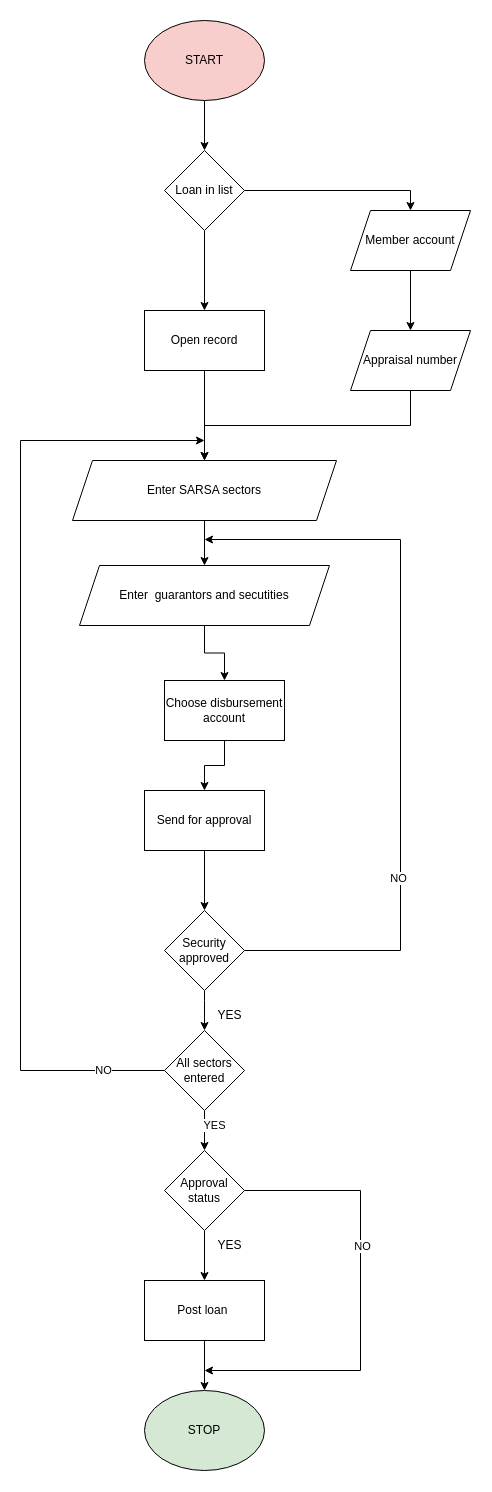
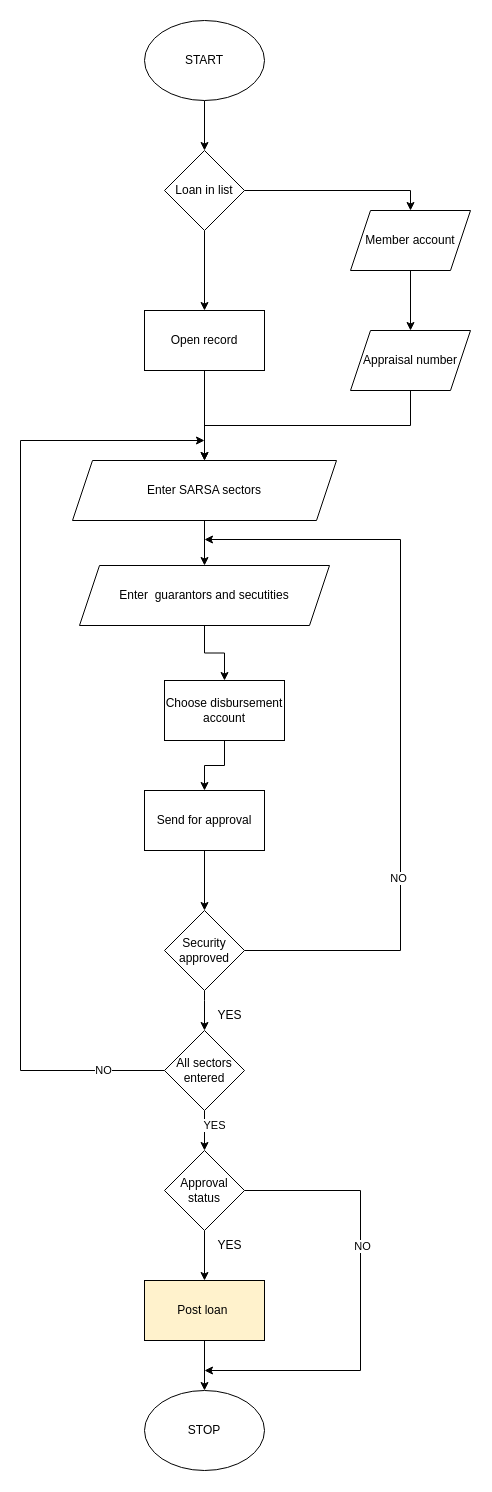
  <mxCell id="0" />
  <mxCell id="1" parent="0" />
  <mxCell id="2" style="edgeStyle=orthogonalEdgeStyle;rounded=0;orthogonalLoop=1;jettySize=auto;html=1;exitX=0.5;exitY=1;exitDx=0;exitDy=0;entryX=0.5;entryY=0;entryDx=0;entryDy=0;" edge="1" parent="1" source="3" target="6"><mxGeometry relative="1" as="geometry" /></mxCell>
- <mxCell id="3" value="START" style="ellipse;whiteSpace=wrap;html=1;fillColor=#f8cecc;" vertex="1" parent="1"><mxGeometry x="144" y="20" width="120" height="80" as="geometry" /></mxCell>
+ <mxCell id="3" value="START" style="ellipse;whiteSpace=wrap;html=1;" vertex="1" parent="1"><mxGeometry x="144" y="20" width="120" height="80" as="geometry" /></mxCell>
  <mxCell id="4" style="edgeStyle=orthogonalEdgeStyle;rounded=0;orthogonalLoop=1;jettySize=auto;html=1;exitX=1;exitY=0.5;exitDx=0;exitDy=0;entryX=0.5;entryY=0;entryDx=0;entryDy=0;" edge="1" parent="1" source="6" target="29"><mxGeometry relative="1" as="geometry" /></mxCell>
  <mxCell id="5" style="edgeStyle=orthogonalEdgeStyle;rounded=0;orthogonalLoop=1;jettySize=auto;html=1;exitX=0.5;exitY=1;exitDx=0;exitDy=0;entryX=0.5;entryY=0;entryDx=0;entryDy=0;" edge="1" parent="1" source="6" target="8"><mxGeometry relative="1" as="geometry" /></mxCell>
  <mxCell id="6" value="Loan in list" style="rhombus;whiteSpace=wrap;html=1;" vertex="1" parent="1"><mxGeometry x="164" y="150" width="80" height="80" as="geometry" /></mxCell>
  <mxCell id="7" style="edgeStyle=orthogonalEdgeStyle;rounded=0;orthogonalLoop=1;jettySize=auto;html=1;exitX=0.5;exitY=1;exitDx=0;exitDy=0;entryX=0.5;entryY=0;entryDx=0;entryDy=0;" edge="1" parent="1" source="8" target="10"><mxGeometry relative="1" as="geometry" /></mxCell>
  <mxCell id="8" value="Open record" style="rounded=0;whiteSpace=wrap;html=1;" vertex="1" parent="1"><mxGeometry x="144" y="310" width="120" height="60" as="geometry" /></mxCell>
  <mxCell id="9" style="edgeStyle=orthogonalEdgeStyle;rounded=0;orthogonalLoop=1;jettySize=auto;html=1;exitX=0.5;exitY=1;exitDx=0;exitDy=0;entryX=0.5;entryY=0;entryDx=0;entryDy=0;" edge="1" parent="1" source="10" target="12"><mxGeometry relative="1" as="geometry" /></mxCell>
  <mxCell id="10" value="Enter SARSA sectors" style="shape=parallelogram;perimeter=parallelogramPerimeter;whiteSpace=wrap;html=1;fixedSize=1;" vertex="1" parent="1"><mxGeometry x="72" y="460" width="264" height="60" as="geometry" /></mxCell>
  <mxCell id="11" style="edgeStyle=orthogonalEdgeStyle;rounded=0;orthogonalLoop=1;jettySize=auto;html=1;exitX=0.5;exitY=1;exitDx=0;exitDy=0;entryX=0.5;entryY=0;entryDx=0;entryDy=0;" edge="1" parent="1" source="12" target="14"><mxGeometry relative="1" as="geometry" /></mxCell>
  <mxCell id="12" value="Enter&amp;nbsp; guarantors and secutities" style="shape=parallelogram;perimeter=parallelogramPerimeter;whiteSpace=wrap;html=1;fixedSize=1;" vertex="1" parent="1"><mxGeometry x="79" y="565" width="250" height="60" as="geometry" /></mxCell>
  <mxCell id="13" style="edgeStyle=orthogonalEdgeStyle;rounded=0;orthogonalLoop=1;jettySize=auto;html=1;exitX=0.5;exitY=1;exitDx=0;exitDy=0;entryX=0.5;entryY=0;entryDx=0;entryDy=0;" edge="1" parent="1" source="14" target="16"><mxGeometry relative="1" as="geometry" /></mxCell>
  <mxCell id="14" value="Choose disbursement account" style="rounded=0;whiteSpace=wrap;html=1;" vertex="1" parent="1"><mxGeometry x="164" y="680" width="120" height="60" as="geometry" /></mxCell>
  <mxCell id="15" style="edgeStyle=orthogonalEdgeStyle;rounded=0;orthogonalLoop=1;jettySize=auto;html=1;exitX=0.5;exitY=1;exitDx=0;exitDy=0;entryX=0.5;entryY=0;entryDx=0;entryDy=0;" edge="1" parent="1" source="16" target="20"><mxGeometry relative="1" as="geometry" /></mxCell>
  <mxCell id="16" value="Send for approval" style="rounded=0;whiteSpace=wrap;html=1;" vertex="1" parent="1"><mxGeometry x="144" y="790" width="120" height="60" as="geometry" /></mxCell>
  <mxCell id="17" style="edgeStyle=orthogonalEdgeStyle;rounded=0;orthogonalLoop=1;jettySize=auto;html=1;exitX=0.5;exitY=1;exitDx=0;exitDy=0;entryX=0.5;entryY=0;entryDx=0;entryDy=0;" edge="1" parent="1" source="20" target="36"><mxGeometry relative="1" as="geometry"><Array as="points"><mxPoint x="204" y="1000" /><mxPoint x="204" y="1000" /></Array></mxGeometry></mxCell>
  <mxCell id="18" style="edgeStyle=orthogonalEdgeStyle;rounded=0;orthogonalLoop=1;jettySize=auto;html=1;exitX=1;exitY=0.5;exitDx=0;exitDy=0;" edge="1" parent="1" source="20"><mxGeometry relative="1" as="geometry"><mxPoint x="204" y="539" as="targetPoint" /><Array as="points"><mxPoint x="400" y="950" /><mxPoint x="400" y="539" /></Array></mxGeometry></mxCell>
  <mxCell id="19" value="NO" style="edgeLabel;html=1;align=center;verticalAlign=middle;resizable=0;points=[];" vertex="1" connectable="0" parent="18"><mxGeometry x="-0.4" y="3" relative="1" as="geometry"><mxPoint as="offset" /></mxGeometry></mxCell>
  <mxCell id="20" value="Security approved" style="rhombus;whiteSpace=wrap;html=1;" vertex="1" parent="1"><mxGeometry x="164" y="910" width="80" height="80" as="geometry" /></mxCell>
  <mxCell id="21" style="edgeStyle=orthogonalEdgeStyle;rounded=0;orthogonalLoop=1;jettySize=auto;html=1;exitX=0.5;exitY=1;exitDx=0;exitDy=0;entryX=0.5;entryY=0;entryDx=0;entryDy=0;" edge="1" parent="1" source="24" target="26"><mxGeometry relative="1" as="geometry" /></mxCell>
  <mxCell id="22" style="edgeStyle=orthogonalEdgeStyle;rounded=0;orthogonalLoop=1;jettySize=auto;html=1;exitX=1;exitY=0.5;exitDx=0;exitDy=0;" edge="1" parent="1" source="24"><mxGeometry relative="1" as="geometry"><mxPoint x="204" y="1370" as="targetPoint" /><Array as="points"><mxPoint x="360" y="1190" /><mxPoint x="360" y="1370" /></Array></mxGeometry></mxCell>
  <mxCell id="23" value="NO" style="edgeLabel;html=1;align=center;verticalAlign=middle;resizable=0;points=[];" vertex="1" connectable="0" parent="22"><mxGeometry x="-0.244" y="1" relative="1" as="geometry"><mxPoint as="offset" /></mxGeometry></mxCell>
  <mxCell id="24" value="Approval status" style="rhombus;whiteSpace=wrap;html=1;" vertex="1" parent="1"><mxGeometry x="164" y="1150" width="80" height="80" as="geometry" /></mxCell>
  <mxCell id="25" style="edgeStyle=orthogonalEdgeStyle;rounded=0;orthogonalLoop=1;jettySize=auto;html=1;exitX=0.5;exitY=1;exitDx=0;exitDy=0;entryX=0.5;entryY=0;entryDx=0;entryDy=0;" edge="1" parent="1" source="26" target="27"><mxGeometry relative="1" as="geometry" /></mxCell>
- <mxCell id="26" value="Post loan&amp;nbsp;" style="rounded=0;whiteSpace=wrap;html=1;" vertex="1" parent="1"><mxGeometry x="144" y="1280" width="120" height="60" as="geometry" /></mxCell>
- <mxCell id="27" value="STOP" style="ellipse;whiteSpace=wrap;html=1;fillColor=#d5e8d4;" vertex="1" parent="1"><mxGeometry x="144" y="1390" width="120" height="80" as="geometry" /></mxCell>
+ <mxCell id="26" value="Post loan&amp;nbsp;" style="rounded=0;whiteSpace=wrap;html=1;fillColor=#fff2cc;" vertex="1" parent="1"><mxGeometry x="144" y="1280" width="120" height="60" as="geometry" /></mxCell>
+ <mxCell id="27" value="STOP" style="ellipse;whiteSpace=wrap;html=1;" vertex="1" parent="1"><mxGeometry x="144" y="1390" width="120" height="80" as="geometry" /></mxCell>
  <mxCell id="28" style="edgeStyle=orthogonalEdgeStyle;rounded=0;orthogonalLoop=1;jettySize=auto;html=1;exitX=0.5;exitY=1;exitDx=0;exitDy=0;entryX=0.5;entryY=0;entryDx=0;entryDy=0;" edge="1" parent="1" source="29" target="31"><mxGeometry relative="1" as="geometry" /></mxCell>
  <mxCell id="29" value="Member account" style="shape=parallelogram;perimeter=parallelogramPerimeter;whiteSpace=wrap;html=1;fixedSize=1;" vertex="1" parent="1"><mxGeometry x="350" y="210" width="120" height="60" as="geometry" /></mxCell>
  <mxCell id="30" style="edgeStyle=orthogonalEdgeStyle;rounded=0;orthogonalLoop=1;jettySize=auto;html=1;exitX=0.5;exitY=1;exitDx=0;exitDy=0;entryX=0.5;entryY=0;entryDx=0;entryDy=0;" edge="1" parent="1" source="31" target="10"><mxGeometry relative="1" as="geometry" /></mxCell>
  <mxCell id="31" value="Appraisal number" style="shape=parallelogram;perimeter=parallelogramPerimeter;whiteSpace=wrap;html=1;fixedSize=1;" vertex="1" parent="1"><mxGeometry x="350" y="330" width="120" height="60" as="geometry" /></mxCell>
  <mxCell id="32" style="edgeStyle=orthogonalEdgeStyle;rounded=0;orthogonalLoop=1;jettySize=auto;html=1;exitX=0.5;exitY=1;exitDx=0;exitDy=0;entryX=0.5;entryY=0;entryDx=0;entryDy=0;" edge="1" parent="1" source="36" target="24"><mxGeometry relative="1" as="geometry" /></mxCell>
  <mxCell id="33" value="YES" style="edgeLabel;html=1;align=center;verticalAlign=middle;resizable=0;points=[];" vertex="1" connectable="0" parent="32"><mxGeometry x="-0.283" y="9" relative="1" as="geometry"><mxPoint as="offset" /></mxGeometry></mxCell>
  <mxCell id="34" style="edgeStyle=orthogonalEdgeStyle;rounded=0;orthogonalLoop=1;jettySize=auto;html=1;exitX=0;exitY=0.5;exitDx=0;exitDy=0;" edge="1" parent="1" source="36"><mxGeometry relative="1" as="geometry"><mxPoint x="204" y="440" as="targetPoint" /><Array as="points"><mxPoint x="20" y="1070" /><mxPoint x="20" y="440" /></Array></mxGeometry></mxCell>
  <mxCell id="35" value="NO" style="edgeLabel;html=1;align=center;verticalAlign=middle;resizable=0;points=[];" vertex="1" connectable="0" parent="34"><mxGeometry x="-0.87" y="-1" relative="1" as="geometry"><mxPoint as="offset" /></mxGeometry></mxCell>
  <mxCell id="36" value="All sectors entered" style="rhombus;whiteSpace=wrap;html=1;" vertex="1" parent="1"><mxGeometry x="164" y="1030" width="80" height="80" as="geometry" /></mxCell>
  <mxCell id="37" value="YES" style="text;html=1;align=center;verticalAlign=middle;resizable=0;points=[];autosize=1;strokeColor=none;fillColor=none;" vertex="1" parent="1"><mxGeometry x="204" y="1000" width="50" height="30" as="geometry" /></mxCell>
  <mxCell id="38" value="YES" style="text;html=1;align=center;verticalAlign=middle;resizable=0;points=[];autosize=1;strokeColor=none;fillColor=none;" vertex="1" parent="1"><mxGeometry x="204" y="1230" width="50" height="30" as="geometry" /></mxCell>
